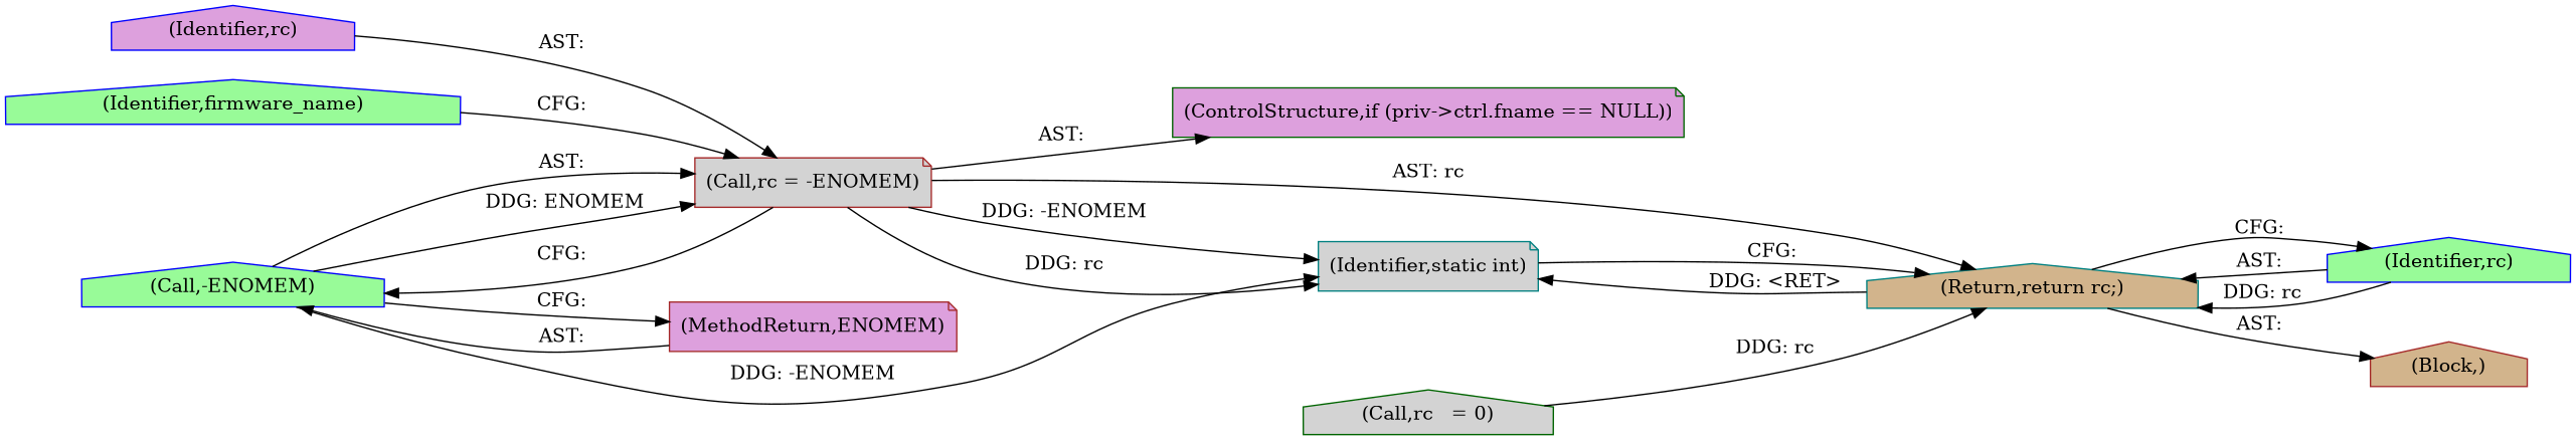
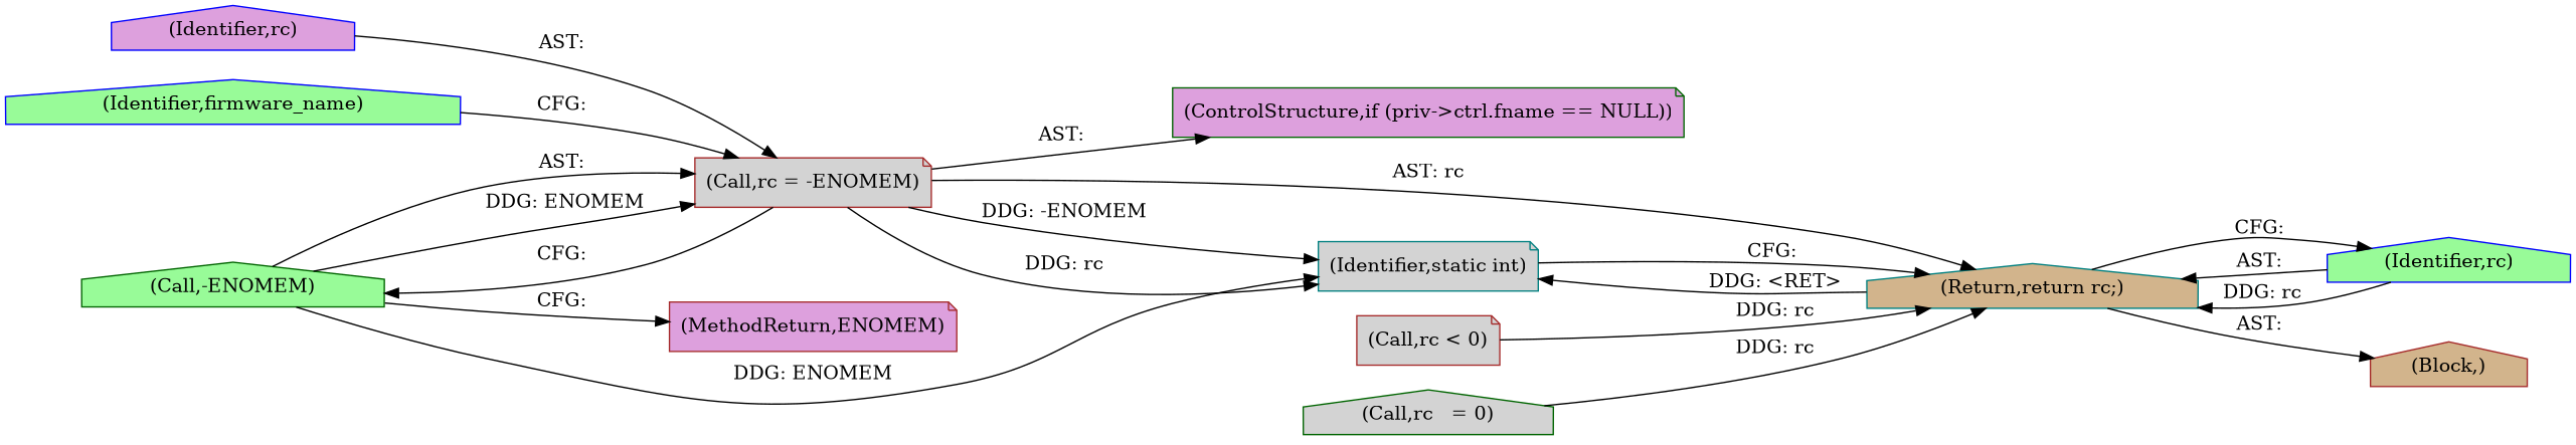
  digraph {
    rankdir=LR
    node [color=blue fillcolor=lightgrey shape=house style=filled]
-   n1 [fillcolor=palegreen label="(Call,-ENOMEM)"]
+   n1 [color=darkgreen fillcolor=palegreen label="(Call,-ENOMEM)"]
    n2 [color=brown label="(Call,rc = -ENOMEM)" shape=note]
    n3 [color=teal label="(Identifier,static int)" shape=note]
    n4 [color=brown fillcolor=plum label="(MethodReturn,ENOMEM)" shape=note]
    n5 [color=teal fillcolor=tan label="(Return,return rc;)"]
    n6 [color=darkgreen fillcolor=plum label="(ControlStructure,if (priv->ctrl.fname == NULL))" shape=note]
    n7 [fillcolor=palegreen label="(Identifier,rc)"]
    n8 [color=brown fillcolor=tan label="(Block,)"]
+   n9 [color=brown label="(Call,rc < 0)" shape=note]
    n10 [fillcolor=plum label="(Identifier,rc)"]
    n11 [fillcolor=palegreen label="(Identifier,firmware_name)"]
    n12 [color=darkgreen label="(Call,rc   = 0)"]
    n1 -> n2 [label="AST: "]
    n1 -> n2 [label="DDG: ENOMEM"]
-   n1 -> n3 [label="DDG: -ENOMEM"]
+   n1 -> n3 [label="DDG: ENOMEM"]
    n1 -> n4 [label="CFG: "]
    n2 -> n1 [label="CFG: "]
    n2 -> n3 [label="DDG: rc"]
    n2 -> n3 [label="DDG: -ENOMEM"]
    n2 -> n5 [label="AST: rc"]
    n2 -> n6 [label="AST: "]
    n3 -> n5 [label="CFG: "]
-   n4 -> n1 [label="AST: "]
    n5 -> n3 [label="DDG: <RET>"]
    n5 -> n7 [label="CFG: "]
    n5 -> n8 [label="AST: "]
    n7 -> n5 [label="AST: "]
    n7 -> n5 [label="DDG: rc"]
+   n9 -> n5 [label="DDG: rc"]
    n10 -> n2 [label="AST: "]
    n11 -> n2 [label="CFG: "]
    n12 -> n5 [label="DDG: rc"]
  }
